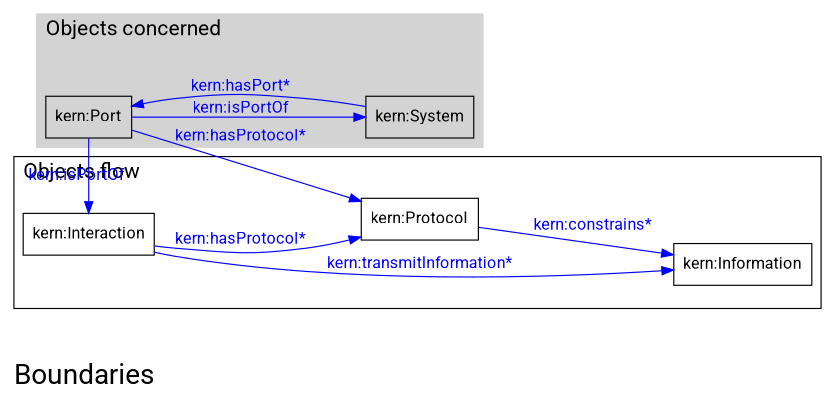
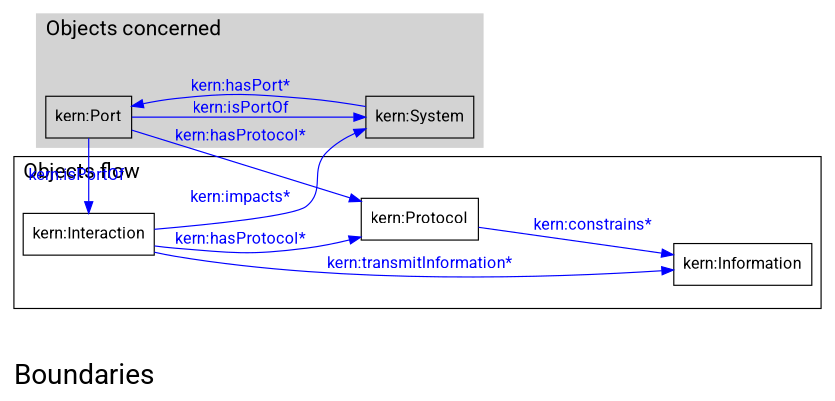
  digraph {
    fontname=Roboto
    fontsize=24
    label=Boundaries
    labeljust=left
    rankdir=LR
    node [color="0.0,0.0,0.0" fontcolor="0.0,0.0,0.0" fontname=Roboto shape=box]
    edge [color="0.6666667,1.0,1.0" fontcolor="0.6666667,1.0,1.0" fontname=Roboto style=filled]
    n1 [height=0.5 label="kern:Port" width=0.97222]
    n2 [height=0.5 label="kern:System" width=1.2222]
    n3 [height=0.5 label="kern:Interaction" width=1.4792]
    n4 [height=0.5 label="kern:Protocol" width=1.3125]
    n5 [height=0.5 label="kern:Information" width=1.5833]
    subgraph cluster_1 {
      color=lightgrey
      fontsize=18
      label="Objects concerned"
      style=filled
      n1
      n2
    }
    subgraph cluster_2 {
      fontsize=18
      label="Objects flow"
      n3
      n4
      n5
    }
    n1 -> n2 [label="kern:isPortOf"]
    n1 -> n3 [label="kern:isPortOf"]
    n1 -> n4 [label="kern:hasProtocol*"]
    n2 -> n1 [label="kern:hasPort*"]
+   n3 -> n2 [label="kern:impacts*"]
    n3 -> n4 [label="kern:hasProtocol*"]
    n3 -> n5 [label="kern:transmitInformation*"]
    n4 -> n5 [label="kern:constrains*"]
  }
